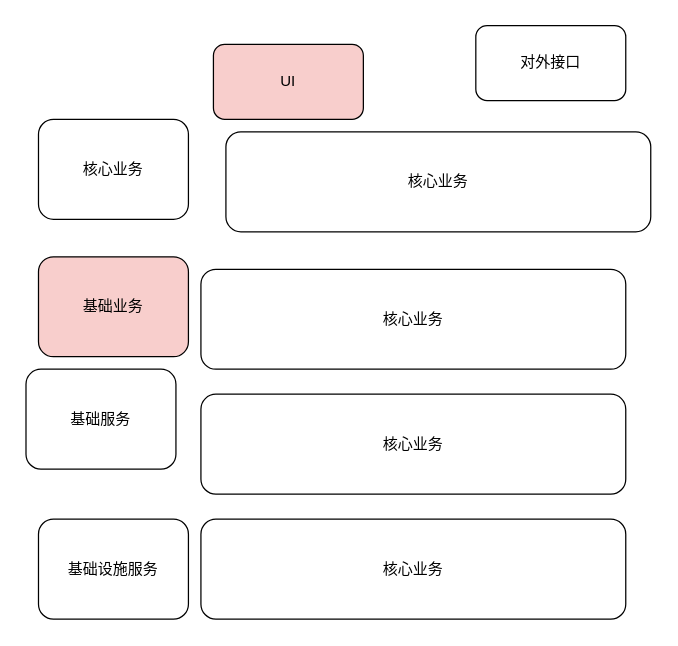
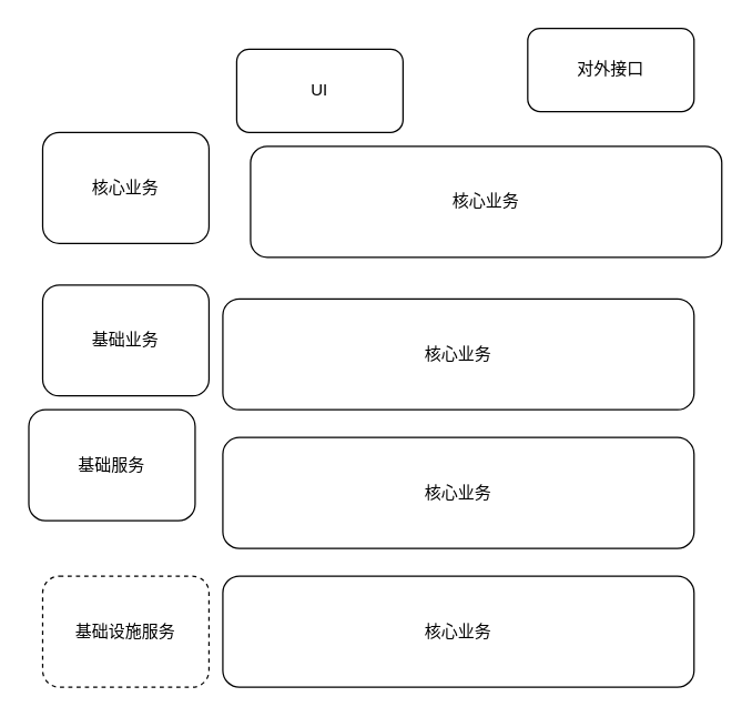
  <mxCell id="0" />
  <mxCell id="1" parent="0" />
- <mxCell id="2" value="UI" style="rounded=1;whiteSpace=wrap;html=1;fillColor=#f8cecc;" parent="1" vertex="1"><mxGeometry x="170" y="35" width="120" height="60" as="geometry" /></mxCell>
+ <mxCell id="2" value="UI" style="rounded=1;whiteSpace=wrap;html=1;" parent="1" vertex="1"><mxGeometry x="170" y="35" width="120" height="60" as="geometry" /></mxCell>
  <mxCell id="3" value="对外接口" style="rounded=1;whiteSpace=wrap;html=1;" parent="1" vertex="1"><mxGeometry x="380" y="20" width="120" height="60" as="geometry" /></mxCell>
  <mxCell id="4" value="核心业务" style="rounded=1;whiteSpace=wrap;html=1;" parent="1" vertex="1"><mxGeometry x="30" y="95" width="120" height="80" as="geometry" /></mxCell>
- <mxCell id="5" value="基础设施服务" style="rounded=1;whiteSpace=wrap;html=1;" parent="1" vertex="1"><mxGeometry x="30" y="415" width="120" height="80" as="geometry" /></mxCell>
+ <mxCell id="5" value="基础设施服务" style="rounded=1;whiteSpace=wrap;html=1;dashed=1;" parent="1" vertex="1"><mxGeometry x="30" y="415" width="120" height="80" as="geometry" /></mxCell>
  <mxCell id="6" value="基础服务" style="rounded=1;whiteSpace=wrap;html=1;" parent="1" vertex="1"><mxGeometry x="20" y="295" width="120" height="80" as="geometry" /></mxCell>
- <mxCell id="7" value="基础业务" style="rounded=1;whiteSpace=wrap;html=1;fillColor=#f8cecc;" parent="1" vertex="1"><mxGeometry x="30" y="205" width="120" height="80" as="geometry" /></mxCell>
+ <mxCell id="7" value="基础业务" style="rounded=1;whiteSpace=wrap;html=1;" parent="1" vertex="1"><mxGeometry x="30" y="205" width="120" height="80" as="geometry" /></mxCell>
  <mxCell id="8" value="核心业务" style="rounded=1;whiteSpace=wrap;html=1;" vertex="1" parent="1"><mxGeometry x="180" y="105" width="340" height="80" as="geometry" /></mxCell>
  <mxCell id="9" value="核心业务" style="rounded=1;whiteSpace=wrap;html=1;" vertex="1" parent="1"><mxGeometry x="160" y="415" width="340" height="80" as="geometry" /></mxCell>
  <mxCell id="10" value="核心业务" style="rounded=1;whiteSpace=wrap;html=1;" vertex="1" parent="1"><mxGeometry x="160" y="315" width="340" height="80" as="geometry" /></mxCell>
  <mxCell id="11" value="核心业务" style="rounded=1;whiteSpace=wrap;html=1;" vertex="1" parent="1"><mxGeometry x="160" y="215" width="340" height="80" as="geometry" /></mxCell>
